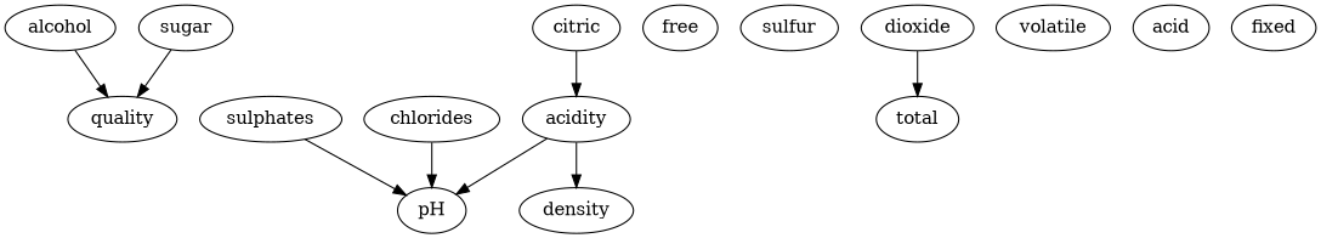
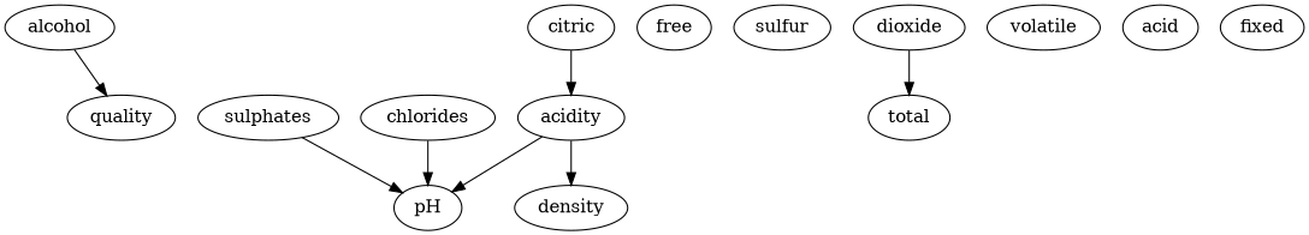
  digraph {
    alcohol
    quality
    sulphates
    pH
    free
    sulfur
    dioxide
    total
    chlorides
-   sugar
    volatile
    acidity
    density
    citric
    acid
    fixed
    alcohol -> quality
    sulphates -> pH
    dioxide -> total
    chlorides -> pH
-   sugar -> quality
    acidity -> pH
    acidity -> density
    citric -> acidity
  }
